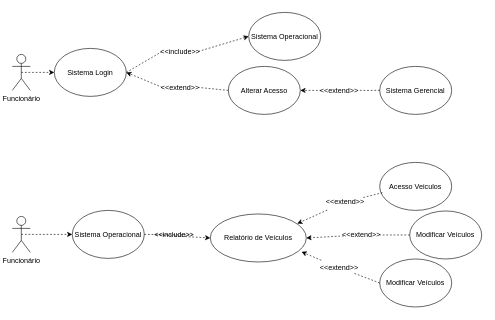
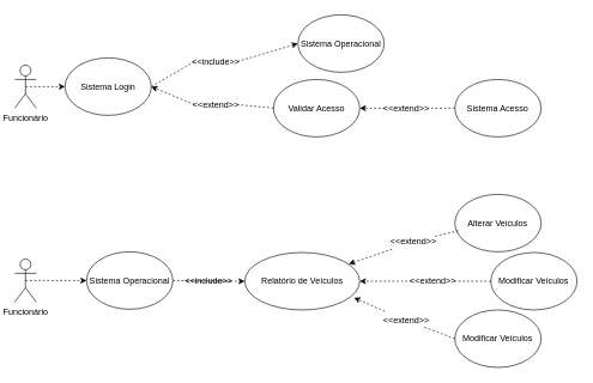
  <mxCell id="0" />
  <mxCell id="1" parent="0" />
  <mxCell id="2" style="edgeStyle=orthogonalEdgeStyle;rounded=0;orthogonalLoop=1;jettySize=auto;html=1;exitX=0.5;exitY=0.5;exitDx=0;exitDy=0;exitPerimeter=0;entryX=0;entryY=0.5;entryDx=0;entryDy=0;dashed=1;" parent="1" source="3" target="18" edge="1"><mxGeometry relative="1" as="geometry"><mxPoint x="100" y="390.96" as="targetPoint" /><mxPoint x="20" y="390.96" as="sourcePoint" /></mxGeometry></mxCell>
  <mxCell id="3" value="Funcionário" style="shape=umlActor;verticalLabelPosition=bottom;verticalAlign=top;html=1;outlineConnect=0;" parent="1" vertex="1"><mxGeometry x="20" y="360" width="30" height="60" as="geometry" /></mxCell>
- <mxCell id="4" value="Acesso Veiculos" style="ellipse;whiteSpace=wrap;html=1;" parent="1" vertex="1"><mxGeometry x="632.34" y="270" width="120" height="80" as="geometry" /></mxCell>
+ <mxCell id="4" value="Alterar Veiculos" style="ellipse;whiteSpace=wrap;html=1;" parent="1" vertex="1"><mxGeometry x="632.34" y="270" width="120" height="80" as="geometry" /></mxCell>
  <mxCell id="5" value="Modificar Veículos" style="ellipse;whiteSpace=wrap;html=1;" parent="1" vertex="1"><mxGeometry x="682.34" y="350.96" width="120" height="80" as="geometry" /></mxCell>
  <mxCell id="6" value="Modificar Veículos" style="ellipse;whiteSpace=wrap;html=1;" vertex="1" parent="1"><mxGeometry x="632.34" y="430.96" width="120" height="80" as="geometry" /></mxCell>
  <mxCell id="7" value="" style="endArrow=classic;html=1;rounded=0;dashed=1;entryX=1;entryY=0.5;entryDx=0;entryDy=0;startArrow=none;" edge="1" parent="1" source="9" target="19"><mxGeometry width="50" height="50" relative="1" as="geometry"><mxPoint x="555" y="430.96" as="sourcePoint" /><mxPoint x="509" y="390.96" as="targetPoint" /></mxGeometry></mxCell>
  <mxCell id="8" value="" style="endArrow=none;html=1;rounded=0;dashed=1;entryX=1;entryY=0.5;entryDx=0;entryDy=0;" edge="1" parent="1" source="5" target="9"><mxGeometry width="50" height="50" relative="1" as="geometry"><mxPoint x="682" y="390.96" as="sourcePoint" /><mxPoint x="509" y="390.96" as="targetPoint" /></mxGeometry></mxCell>
  <mxCell id="9" value="&amp;lt;&amp;lt;extend&amp;gt;&amp;gt;" style="text;html=1;strokeColor=none;fillColor=none;align=center;verticalAlign=middle;whiteSpace=wrap;rounded=0;" vertex="1" parent="1"><mxGeometry x="572.34" y="375.96" width="60" height="30" as="geometry" /></mxCell>
  <mxCell id="10" value="" style="endArrow=classic;html=1;rounded=0;dashed=1;startArrow=none;entryX=0.906;entryY=0.2;entryDx=0;entryDy=0;entryPerimeter=0;" edge="1" parent="1" source="12" target="19"><mxGeometry width="50" height="50" relative="1" as="geometry"><mxPoint x="493.29" y="356.66" as="sourcePoint" /><mxPoint x="491.426" y="362.676" as="targetPoint" /></mxGeometry></mxCell>
  <mxCell id="11" value="" style="endArrow=none;html=1;rounded=0;dashed=1;entryX=0.055;entryY=0.738;entryDx=0;entryDy=0;entryPerimeter=0;" edge="1" parent="1" source="12"><mxGeometry width="50" height="50" relative="1" as="geometry"><mxPoint x="620.29" y="316.66" as="sourcePoint" /><mxPoint x="638.94" y="320" as="targetPoint" /></mxGeometry></mxCell>
  <mxCell id="12" value="&amp;lt;&amp;lt;extend&amp;gt;&amp;gt;" style="text;html=1;strokeColor=none;fillColor=none;align=center;verticalAlign=middle;whiteSpace=wrap;rounded=0;" vertex="1" parent="1"><mxGeometry x="545" y="320.96" width="60" height="30" as="geometry" /></mxCell>
  <mxCell id="13" value="" style="endArrow=classic;html=1;rounded=0;dashed=1;entryX=0.95;entryY=0.788;entryDx=0;entryDy=0;entryPerimeter=0;startArrow=none;" edge="1" parent="1" source="15" target="19"><mxGeometry width="50" height="50" relative="1" as="geometry"><mxPoint x="535" y="440.96" as="sourcePoint" /><mxPoint x="499.04" y="414.96" as="targetPoint" /><Array as="points" /></mxGeometry></mxCell>
  <mxCell id="14" value="" style="endArrow=none;html=1;rounded=0;dashed=1;entryX=0.917;entryY=0.8;entryDx=0;entryDy=0;entryPerimeter=0;exitX=0;exitY=0.5;exitDx=0;exitDy=0;" edge="1" parent="1" source="6" target="15"><mxGeometry width="50" height="50" relative="1" as="geometry"><mxPoint x="632" y="480.96" as="sourcePoint" /><mxPoint x="499" y="414.96" as="targetPoint" /><Array as="points" /></mxGeometry></mxCell>
  <mxCell id="15" value="&amp;lt;&amp;lt;extend&amp;gt;&amp;gt;" style="text;html=1;strokeColor=none;fillColor=none;align=center;verticalAlign=middle;whiteSpace=wrap;rounded=0;" vertex="1" parent="1"><mxGeometry x="535" y="430.96" width="60" height="30" as="geometry" /></mxCell>
  <mxCell id="16" style="edgeStyle=orthogonalEdgeStyle;rounded=0;orthogonalLoop=1;jettySize=auto;html=1;exitX=0.5;exitY=0.5;exitDx=0;exitDy=0;exitPerimeter=0;dashed=1;" edge="1" parent="1" source="17" target="23"><mxGeometry relative="1" as="geometry"><mxPoint x="100" y="120" as="targetPoint" /></mxGeometry></mxCell>
  <mxCell id="17" value="Funcionário" style="shape=umlActor;verticalLabelPosition=bottom;verticalAlign=top;html=1;outlineConnect=0;" vertex="1" parent="1"><mxGeometry x="20" y="90" width="30" height="60" as="geometry" /></mxCell>
  <mxCell id="18" value="Sistema Operacional" style="ellipse;whiteSpace=wrap;html=1;" vertex="1" parent="1"><mxGeometry x="120" y="350" width="120" height="80" as="geometry" /></mxCell>
- <mxCell id="19" value="Relatório de Veículos" style="ellipse;whiteSpace=wrap;html=1;" vertex="1" parent="1"><mxGeometry x="350" y="355.96" width="160" height="80" as="geometry" /></mxCell>
+ <mxCell id="19" value="Relatório de Veículos" style="ellipse;whiteSpace=wrap;html=1;" vertex="1" parent="1"><mxGeometry x="340" y="350.96" width="160" height="80" as="geometry" /></mxCell>
  <mxCell id="20" value="" style="endArrow=classic;html=1;rounded=0;dashed=1;exitX=0;exitY=0.5;exitDx=0;exitDy=0;startArrow=none;entryX=0;entryY=0.5;entryDx=0;entryDy=0;" edge="1" parent="1" source="22" target="19"><mxGeometry width="50" height="50" relative="1" as="geometry"><mxPoint x="305" y="416.92" as="sourcePoint" /><mxPoint x="350" y="390.96" as="targetPoint" /></mxGeometry></mxCell>
  <mxCell id="21" value="" style="endArrow=none;html=1;rounded=0;dashed=1;entryX=1;entryY=0.5;entryDx=0;entryDy=0;exitX=1;exitY=0.5;exitDx=0;exitDy=0;" edge="1" parent="1" target="22" source="18"><mxGeometry width="50" height="50" relative="1" as="geometry"><mxPoint x="220" y="390.96" as="sourcePoint" /><mxPoint x="245" y="391.92" as="targetPoint" /></mxGeometry></mxCell>
  <mxCell id="22" value="&amp;lt;&amp;lt;include&amp;gt;&amp;gt;" style="text;html=1;strokeColor=none;fillColor=none;align=center;verticalAlign=middle;whiteSpace=wrap;rounded=0;" vertex="1" parent="1"><mxGeometry x="260" y="375.96" width="60" height="30" as="geometry" /></mxCell>
  <mxCell id="23" value="Sistema Login" style="ellipse;whiteSpace=wrap;html=1;" vertex="1" parent="1"><mxGeometry x="90" y="80" width="120" height="80" as="geometry" /></mxCell>
  <mxCell id="24" value="Sistema Operacional" style="ellipse;whiteSpace=wrap;html=1;" vertex="1" parent="1"><mxGeometry x="414" y="20" width="120" height="80" as="geometry" /></mxCell>
- <mxCell id="25" value="Alterar Acesso" style="ellipse;whiteSpace=wrap;html=1;" vertex="1" parent="1"><mxGeometry x="380" y="110" width="120" height="80" as="geometry" /></mxCell>
+ <mxCell id="25" value="Validar Acesso" style="ellipse;whiteSpace=wrap;html=1;" vertex="1" parent="1"><mxGeometry x="380" y="110" width="120" height="80" as="geometry" /></mxCell>
  <mxCell id="26" value="" style="endArrow=classic;html=1;rounded=0;dashed=1;exitX=0;exitY=0.5;exitDx=0;exitDy=0;entryX=1;entryY=0.5;entryDx=0;entryDy=0;startArrow=none;" edge="1" parent="1" source="31" target="23"><mxGeometry width="50" height="50" relative="1" as="geometry"><mxPoint x="240" y="170" as="sourcePoint" /><mxPoint x="290" y="120" as="targetPoint" /></mxGeometry></mxCell>
  <mxCell id="27" value="" style="endArrow=classic;html=1;rounded=0;dashed=1;exitX=1;exitY=0.5;exitDx=0;exitDy=0;entryX=0;entryY=0.5;entryDx=0;entryDy=0;startArrow=none;" edge="1" parent="1" source="29" target="24"><mxGeometry width="50" height="50" relative="1" as="geometry"><mxPoint x="240" y="100" as="sourcePoint" /><mxPoint x="290" y="50" as="targetPoint" /></mxGeometry></mxCell>
  <mxCell id="28" value="" style="endArrow=none;html=1;rounded=0;dashed=1;exitX=1;exitY=0.5;exitDx=0;exitDy=0;entryX=0;entryY=0.5;entryDx=0;entryDy=0;" edge="1" parent="1" source="23" target="29"><mxGeometry width="50" height="50" relative="1" as="geometry"><mxPoint x="210" y="120" as="sourcePoint" /><mxPoint x="370" y="60" as="targetPoint" /></mxGeometry></mxCell>
  <mxCell id="29" value="&amp;lt;&amp;lt;include&amp;gt;&amp;gt;" style="text;html=1;strokeColor=none;fillColor=none;align=center;verticalAlign=middle;whiteSpace=wrap;rounded=0;" vertex="1" parent="1"><mxGeometry x="270" y="70" width="60" height="30" as="geometry" /></mxCell>
  <mxCell id="30" value="" style="endArrow=none;html=1;rounded=0;dashed=1;exitX=0;exitY=0.5;exitDx=0;exitDy=0;entryX=1;entryY=0.5;entryDx=0;entryDy=0;" edge="1" parent="1" source="25" target="31"><mxGeometry width="50" height="50" relative="1" as="geometry"><mxPoint x="370" y="160" as="sourcePoint" /><mxPoint x="210" y="120" as="targetPoint" /></mxGeometry></mxCell>
  <mxCell id="31" value="&amp;lt;&amp;lt;extend&amp;gt;&amp;gt;" style="text;html=1;strokeColor=none;fillColor=none;align=center;verticalAlign=middle;whiteSpace=wrap;rounded=0;" vertex="1" parent="1"><mxGeometry x="270" y="130" width="60" height="30" as="geometry" /></mxCell>
  <mxCell id="32" style="edgeStyle=orthogonalEdgeStyle;rounded=0;orthogonalLoop=1;jettySize=auto;html=1;exitX=0;exitY=0.5;exitDx=0;exitDy=0;entryX=1;entryY=0.5;entryDx=0;entryDy=0;dashed=1;startArrow=none;" edge="1" parent="1" source="35" target="25"><mxGeometry relative="1" as="geometry" /></mxCell>
- <mxCell id="33" value="Sistema Gerencial" style="ellipse;whiteSpace=wrap;html=1;" vertex="1" parent="1"><mxGeometry x="632.34" y="110" width="120" height="80" as="geometry" /></mxCell>
+ <mxCell id="33" value="Sistema Acesso" style="ellipse;whiteSpace=wrap;html=1;" vertex="1" parent="1"><mxGeometry x="632.34" y="110" width="120" height="80" as="geometry" /></mxCell>
  <mxCell id="34" value="" style="edgeStyle=orthogonalEdgeStyle;rounded=0;orthogonalLoop=1;jettySize=auto;html=1;exitX=0;exitY=0.5;exitDx=0;exitDy=0;entryX=1;entryY=0.5;entryDx=0;entryDy=0;dashed=1;endArrow=none;" edge="1" parent="1" source="33" target="35"><mxGeometry relative="1" as="geometry"><mxPoint x="632" y="150" as="sourcePoint" /><mxPoint x="500" y="150" as="targetPoint" /></mxGeometry></mxCell>
  <mxCell id="35" value="&amp;lt;&amp;lt;extend&amp;gt;&amp;gt;" style="text;html=1;strokeColor=none;fillColor=none;align=center;verticalAlign=middle;whiteSpace=wrap;rounded=0;" vertex="1" parent="1"><mxGeometry x="535" y="135" width="60" height="30" as="geometry" /></mxCell>
